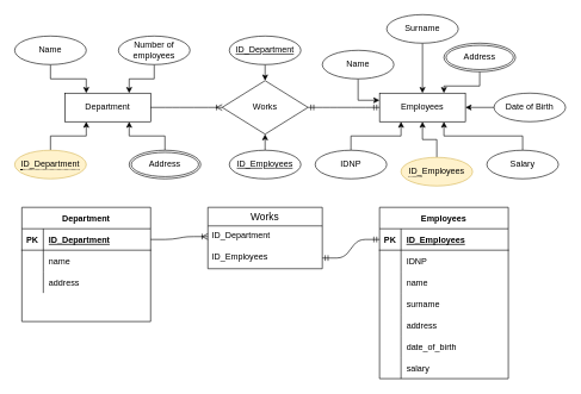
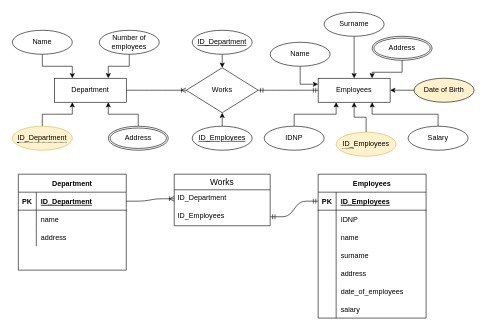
  <mxCell id="0" />
  <mxCell id="1" parent="0" />
  <mxCell id="2" value="Department" style="whiteSpace=wrap;html=1;align=center;" parent="1" vertex="1"><mxGeometry x="90" y="130" width="120" height="40" as="geometry" /></mxCell>
  <mxCell id="3" value="Employees" style="whiteSpace=wrap;html=1;align=center;" parent="1" vertex="1"><mxGeometry x="530" y="130" width="120" height="40" as="geometry" /></mxCell>
  <mxCell id="4" value="Works" style="shape=rhombus;perimeter=rhombusPerimeter;whiteSpace=wrap;html=1;align=center;" parent="1" vertex="1"><mxGeometry x="310" y="112.5" width="120" height="75" as="geometry" /></mxCell>
  <mxCell id="5" value="Employees" style="shape=table;startSize=30;container=1;collapsible=1;childLayout=tableLayout;fixedRows=1;rowLines=0;fontStyle=1;align=center;resizeLast=1;" parent="1" vertex="1"><mxGeometry x="530" y="290" width="180" height="240" as="geometry"><mxRectangle x="580" y="360" width="80" height="30" as="alternateBounds" /></mxGeometry></mxCell>
  <mxCell id="6" value="" style="shape=partialRectangle;collapsible=0;dropTarget=0;pointerEvents=0;fillColor=none;top=0;left=0;bottom=1;right=0;points=[[0,0.5],[1,0.5]];portConstraint=eastwest;" parent="5" vertex="1"><mxGeometry y="30" width="180" height="30" as="geometry" /></mxCell>
  <mxCell id="7" value="PK" style="shape=partialRectangle;connectable=0;fillColor=none;top=0;left=0;bottom=0;right=0;fontStyle=1;overflow=hidden;" parent="6" vertex="1"><mxGeometry width="30" height="30" as="geometry" /></mxCell>
  <mxCell id="8" value="ID_Employees" style="shape=partialRectangle;connectable=0;fillColor=none;top=0;left=0;bottom=0;right=0;align=left;spacingLeft=6;fontStyle=5;overflow=hidden;" parent="6" vertex="1"><mxGeometry x="30" width="150" height="30" as="geometry" /></mxCell>
  <mxCell id="9" value="" style="shape=partialRectangle;collapsible=0;dropTarget=0;pointerEvents=0;fillColor=none;top=0;left=0;bottom=0;right=0;points=[[0,0.5],[1,0.5]];portConstraint=eastwest;" parent="5" vertex="1"><mxGeometry y="60" width="180" height="30" as="geometry" /></mxCell>
  <mxCell id="10" value="" style="shape=partialRectangle;connectable=0;fillColor=none;top=0;left=0;bottom=0;right=0;editable=1;overflow=hidden;" parent="9" vertex="1"><mxGeometry width="30" height="30" as="geometry" /></mxCell>
  <mxCell id="11" value="IDNP" style="shape=partialRectangle;connectable=0;fillColor=none;top=0;left=0;bottom=0;right=0;align=left;spacingLeft=6;overflow=hidden;" parent="9" vertex="1"><mxGeometry x="30" width="150" height="30" as="geometry" /></mxCell>
  <mxCell id="12" value="" style="shape=partialRectangle;collapsible=0;dropTarget=0;pointerEvents=0;fillColor=none;top=0;left=0;bottom=0;right=0;points=[[0,0.5],[1,0.5]];portConstraint=eastwest;" parent="5" vertex="1"><mxGeometry y="90" width="180" height="30" as="geometry" /></mxCell>
  <mxCell id="13" value="" style="shape=partialRectangle;connectable=0;fillColor=none;top=0;left=0;bottom=0;right=0;editable=1;overflow=hidden;" parent="12" vertex="1"><mxGeometry width="30" height="30" as="geometry" /></mxCell>
  <mxCell id="14" value="name" style="shape=partialRectangle;connectable=0;fillColor=none;top=0;left=0;bottom=0;right=0;align=left;spacingLeft=6;overflow=hidden;" parent="12" vertex="1"><mxGeometry x="30" width="150" height="30" as="geometry" /></mxCell>
  <mxCell id="15" value="" style="shape=partialRectangle;collapsible=0;dropTarget=0;pointerEvents=0;fillColor=none;top=0;left=0;bottom=0;right=0;points=[[0,0.5],[1,0.5]];portConstraint=eastwest;" parent="5" vertex="1"><mxGeometry y="120" width="180" height="30" as="geometry" /></mxCell>
  <mxCell id="16" value="" style="shape=partialRectangle;connectable=0;fillColor=none;top=0;left=0;bottom=0;right=0;editable=1;overflow=hidden;" parent="15" vertex="1"><mxGeometry width="30" height="30" as="geometry" /></mxCell>
  <mxCell id="17" value="surname" style="shape=partialRectangle;connectable=0;fillColor=none;top=0;left=0;bottom=0;right=0;align=left;spacingLeft=6;overflow=hidden;" parent="15" vertex="1"><mxGeometry x="30" width="150" height="30" as="geometry" /></mxCell>
  <mxCell id="18" value="" style="shape=partialRectangle;collapsible=0;dropTarget=0;pointerEvents=0;fillColor=none;top=0;left=0;bottom=0;right=0;points=[[0,0.5],[1,0.5]];portConstraint=eastwest;" parent="5" vertex="1"><mxGeometry y="150" width="180" height="30" as="geometry" /></mxCell>
  <mxCell id="19" value="" style="shape=partialRectangle;connectable=0;fillColor=none;top=0;left=0;bottom=0;right=0;editable=1;overflow=hidden;" parent="18" vertex="1"><mxGeometry width="30" height="30" as="geometry" /></mxCell>
  <mxCell id="20" value="address" style="shape=partialRectangle;connectable=0;fillColor=none;top=0;left=0;bottom=0;right=0;align=left;spacingLeft=6;overflow=hidden;" parent="18" vertex="1"><mxGeometry x="30" width="150" height="30" as="geometry" /></mxCell>
  <mxCell id="21" value="" style="shape=partialRectangle;collapsible=0;dropTarget=0;pointerEvents=0;fillColor=none;top=0;left=0;bottom=0;right=0;points=[[0,0.5],[1,0.5]];portConstraint=eastwest;" parent="5" vertex="1"><mxGeometry y="180" width="180" height="30" as="geometry" /></mxCell>
  <mxCell id="22" value="" style="shape=partialRectangle;connectable=0;fillColor=none;top=0;left=0;bottom=0;right=0;editable=1;overflow=hidden;" parent="21" vertex="1"><mxGeometry width="30" height="30" as="geometry" /></mxCell>
- <mxCell id="23" value="date_of_birth" style="shape=partialRectangle;connectable=0;fillColor=none;top=0;left=0;bottom=0;right=0;align=left;spacingLeft=6;overflow=hidden;" parent="21" vertex="1"><mxGeometry x="30" width="150" height="30" as="geometry" /></mxCell>
+ <mxCell id="23" value="date_of_employees" style="shape=partialRectangle;connectable=0;fillColor=none;top=0;left=0;bottom=0;right=0;align=left;spacingLeft=6;overflow=hidden;" parent="21" vertex="1"><mxGeometry x="30" width="150" height="30" as="geometry" /></mxCell>
  <mxCell id="24" value="" style="shape=partialRectangle;collapsible=0;dropTarget=0;pointerEvents=0;fillColor=none;top=0;left=0;bottom=0;right=0;points=[[0,0.5],[1,0.5]];portConstraint=eastwest;" parent="5" vertex="1"><mxGeometry y="210" width="180" height="30" as="geometry" /></mxCell>
  <mxCell id="25" value="" style="shape=partialRectangle;connectable=0;fillColor=none;top=0;left=0;bottom=0;right=0;editable=1;overflow=hidden;" parent="24" vertex="1"><mxGeometry width="30" height="30" as="geometry" /></mxCell>
  <mxCell id="26" value="salary" style="shape=partialRectangle;connectable=0;fillColor=none;top=0;left=0;bottom=0;right=0;align=left;spacingLeft=6;overflow=hidden;" parent="24" vertex="1"><mxGeometry x="30" width="150" height="30" as="geometry" /></mxCell>
  <mxCell id="27" value="Department" style="shape=table;startSize=30;container=1;collapsible=1;childLayout=tableLayout;fixedRows=1;rowLines=0;fontStyle=1;align=center;resizeLast=1;" parent="1" vertex="1"><mxGeometry x="30" y="290" width="180" height="160" as="geometry" /></mxCell>
  <mxCell id="28" value="" style="shape=partialRectangle;collapsible=0;dropTarget=0;pointerEvents=0;fillColor=none;top=0;left=0;bottom=1;right=0;points=[[0,0.5],[1,0.5]];portConstraint=eastwest;" parent="27" vertex="1"><mxGeometry y="30" width="180" height="30" as="geometry" /></mxCell>
  <mxCell id="29" value="PK" style="shape=partialRectangle;connectable=0;fillColor=none;top=0;left=0;bottom=0;right=0;fontStyle=1;overflow=hidden;" parent="28" vertex="1"><mxGeometry width="30" height="30" as="geometry" /></mxCell>
  <mxCell id="30" value="ID_Department" style="shape=partialRectangle;connectable=0;fillColor=none;top=0;left=0;bottom=0;right=0;align=left;spacingLeft=6;fontStyle=5;overflow=hidden;" parent="28" vertex="1"><mxGeometry x="30" width="150" height="30" as="geometry" /></mxCell>
  <mxCell id="31" value="" style="shape=partialRectangle;collapsible=0;dropTarget=0;pointerEvents=0;fillColor=none;top=0;left=0;bottom=0;right=0;points=[[0,0.5],[1,0.5]];portConstraint=eastwest;" parent="27" vertex="1"><mxGeometry y="60" width="180" height="30" as="geometry" /></mxCell>
  <mxCell id="32" value="" style="shape=partialRectangle;connectable=0;fillColor=none;top=0;left=0;bottom=0;right=0;editable=1;overflow=hidden;" parent="31" vertex="1"><mxGeometry width="30" height="30" as="geometry" /></mxCell>
  <mxCell id="33" value="name" style="shape=partialRectangle;connectable=0;fillColor=none;top=0;left=0;bottom=0;right=0;align=left;spacingLeft=6;overflow=hidden;" parent="31" vertex="1"><mxGeometry x="30" width="150" height="30" as="geometry" /></mxCell>
  <mxCell id="34" value="" style="shape=partialRectangle;collapsible=0;dropTarget=0;pointerEvents=0;fillColor=none;top=0;left=0;bottom=0;right=0;points=[[0,0.5],[1,0.5]];portConstraint=eastwest;" parent="27" vertex="1"><mxGeometry y="90" width="180" height="30" as="geometry" /></mxCell>
  <mxCell id="35" value="" style="shape=partialRectangle;connectable=0;fillColor=none;top=0;left=0;bottom=0;right=0;editable=1;overflow=hidden;" parent="34" vertex="1"><mxGeometry width="30" height="30" as="geometry" /></mxCell>
  <mxCell id="36" value="address" style="shape=partialRectangle;connectable=0;fillColor=none;top=0;left=0;bottom=0;right=0;align=left;spacingLeft=6;overflow=hidden;" parent="34" vertex="1"><mxGeometry x="30" width="150" height="30" as="geometry" /></mxCell>
  <mxCell id="37" value="" style="shape=partialRectangle;collapsible=0;dropTarget=0;pointerEvents=0;fillColor=none;top=0;left=0;bottom=0;right=0;points=[[0,0.5],[1,0.5]];portConstraint=eastwest;" parent="27" vertex="1"><mxGeometry y="120" width="180" height="30" as="geometry" /></mxCell>
  <mxCell id="38" value="" style="shape=partialRectangle;connectable=0;fillColor=none;top=0;left=0;bottom=0;right=0;editable=1;overflow=hidden;" parent="37" vertex="1"><mxGeometry width="30" height="30" as="geometry" /></mxCell>
  <mxCell id="39" value="Works" style="swimlane;fontStyle=0;childLayout=stackLayout;horizontal=1;startSize=26;horizontalStack=0;resizeParent=1;resizeParentMax=0;resizeLast=0;collapsible=1;marginBottom=0;align=center;fontSize=14;" parent="1" vertex="1"><mxGeometry x="290" y="290" width="160" height="86" as="geometry"><mxRectangle x="340" y="360" width="90" height="26" as="alternateBounds" /></mxGeometry></mxCell>
  <mxCell id="40" value="ID_Department" style="text;strokeColor=none;fillColor=none;spacingLeft=4;spacingRight=4;overflow=hidden;rotatable=0;points=[[0,0.5],[1,0.5]];portConstraint=eastwest;fontSize=12;" parent="39" vertex="1"><mxGeometry y="26" width="160" height="30" as="geometry" /></mxCell>
  <mxCell id="41" value="ID_Employees" style="text;strokeColor=none;fillColor=none;spacingLeft=4;spacingRight=4;overflow=hidden;rotatable=0;points=[[0,0.5],[1,0.5]];portConstraint=eastwest;fontSize=12;" parent="39" vertex="1"><mxGeometry y="56" width="160" height="30" as="geometry" /></mxCell>
  <mxCell id="42" value="" style="edgeStyle=entityRelationEdgeStyle;fontSize=12;html=1;endArrow=ERmandOne;startArrow=ERmandOne;" parent="1" source="41" target="6" edge="1"><mxGeometry width="100" height="100" relative="1" as="geometry"><mxPoint x="420" y="505" as="sourcePoint" /><mxPoint x="520" y="405" as="targetPoint" /></mxGeometry></mxCell>
  <mxCell id="43" value="" style="edgeStyle=entityRelationEdgeStyle;fontSize=12;html=1;endArrow=ERoneToMany;entryX=0;entryY=0.5;entryDx=0;entryDy=0;exitX=1;exitY=0.5;exitDx=0;exitDy=0;" parent="1" source="28" target="40" edge="1"><mxGeometry width="100" height="100" relative="1" as="geometry"><mxPoint x="180" y="535" as="sourcePoint" /><mxPoint x="280" y="435" as="targetPoint" /></mxGeometry></mxCell>
  <mxCell id="44" style="edgeStyle=orthogonalEdgeStyle;rounded=0;orthogonalLoop=1;jettySize=auto;html=1;exitX=0.5;exitY=1;exitDx=0;exitDy=0;entryX=0.25;entryY=0;entryDx=0;entryDy=0;" parent="1" source="45" target="2" edge="1"><mxGeometry relative="1" as="geometry" /></mxCell>
  <mxCell id="45" value="Name" style="ellipse;whiteSpace=wrap;html=1;align=center;" parent="1" vertex="1"><mxGeometry x="20" y="50" width="100" height="40" as="geometry" /></mxCell>
  <mxCell id="46" style="edgeStyle=orthogonalEdgeStyle;rounded=0;orthogonalLoop=1;jettySize=auto;html=1;exitX=0.5;exitY=1;exitDx=0;exitDy=0;entryX=0.75;entryY=0;entryDx=0;entryDy=0;" parent="1" source="47" target="2" edge="1"><mxGeometry relative="1" as="geometry" /></mxCell>
  <mxCell id="47" value="Number of employees" style="ellipse;whiteSpace=wrap;html=1;align=center;" parent="1" vertex="1"><mxGeometry x="165" y="50" width="100" height="40" as="geometry" /></mxCell>
  <mxCell id="48" style="edgeStyle=orthogonalEdgeStyle;rounded=0;orthogonalLoop=1;jettySize=auto;html=1;exitX=0.5;exitY=0;exitDx=0;exitDy=0;entryX=0.25;entryY=1;entryDx=0;entryDy=0;" parent="1" source="49" target="2" edge="1"><mxGeometry relative="1" as="geometry" /></mxCell>
  <mxCell id="49" value="&lt;span style=&quot;border-bottom: 1px dotted&quot;&gt;ID_Department&lt;/span&gt;" style="ellipse;whiteSpace=wrap;html=1;align=center;fillColor=#fff2cc;strokeColor=#d6b656;" parent="1" vertex="1"><mxGeometry x="20" y="210" width="100" height="40" as="geometry" /></mxCell>
  <mxCell id="50" style="edgeStyle=orthogonalEdgeStyle;rounded=0;orthogonalLoop=1;jettySize=auto;html=1;exitX=0.5;exitY=0;exitDx=0;exitDy=0;entryX=0.75;entryY=1;entryDx=0;entryDy=0;" parent="1" source="51" target="2" edge="1"><mxGeometry relative="1" as="geometry" /></mxCell>
  <mxCell id="51" value="Address" style="ellipse;shape=doubleEllipse;margin=3;whiteSpace=wrap;html=1;align=center;" parent="1" vertex="1"><mxGeometry x="180" y="210" width="100" height="40" as="geometry" /></mxCell>
  <mxCell id="52" value="" style="edgeStyle=entityRelationEdgeStyle;fontSize=12;html=1;endArrow=ERoneToMany;exitX=1;exitY=0.5;exitDx=0;exitDy=0;entryX=0;entryY=0.5;entryDx=0;entryDy=0;" parent="1" source="2" target="4" edge="1"><mxGeometry width="100" height="100" relative="1" as="geometry"><mxPoint x="220" y="240" as="sourcePoint" /><mxPoint x="320" y="140" as="targetPoint" /></mxGeometry></mxCell>
  <mxCell id="53" value="" style="edgeStyle=entityRelationEdgeStyle;fontSize=12;html=1;endArrow=ERmandOne;startArrow=ERmandOne;entryX=0;entryY=0.5;entryDx=0;entryDy=0;exitX=1;exitY=0.5;exitDx=0;exitDy=0;" parent="1" source="4" target="3" edge="1"><mxGeometry width="100" height="100" relative="1" as="geometry"><mxPoint x="460" y="250" as="sourcePoint" /><mxPoint x="560" y="150" as="targetPoint" /></mxGeometry></mxCell>
  <mxCell id="54" style="edgeStyle=orthogonalEdgeStyle;rounded=0;orthogonalLoop=1;jettySize=auto;html=1;exitX=0.5;exitY=1;exitDx=0;exitDy=0;entryX=0;entryY=0.25;entryDx=0;entryDy=0;" parent="1" source="55" target="3" edge="1"><mxGeometry relative="1" as="geometry" /></mxCell>
  <mxCell id="55" value="Name" style="ellipse;whiteSpace=wrap;html=1;align=center;" parent="1" vertex="1"><mxGeometry x="450" y="70" width="100" height="40" as="geometry" /></mxCell>
  <mxCell id="56" style="edgeStyle=orthogonalEdgeStyle;rounded=0;orthogonalLoop=1;jettySize=auto;html=1;exitX=0.5;exitY=1;exitDx=0;exitDy=0;entryX=0.5;entryY=0;entryDx=0;entryDy=0;" parent="1" source="57" target="3" edge="1"><mxGeometry relative="1" as="geometry" /></mxCell>
  <mxCell id="57" value="Surname" style="ellipse;whiteSpace=wrap;html=1;align=center;" parent="1" vertex="1"><mxGeometry x="540" y="20" width="100" height="40" as="geometry" /></mxCell>
  <mxCell id="58" style="edgeStyle=orthogonalEdgeStyle;rounded=0;orthogonalLoop=1;jettySize=auto;html=1;entryX=1;entryY=0.5;entryDx=0;entryDy=0;" parent="1" source="59" target="3" edge="1"><mxGeometry relative="1" as="geometry" /></mxCell>
- <mxCell id="59" value="Date of Birth" style="ellipse;whiteSpace=wrap;html=1;align=center;" parent="1" vertex="1"><mxGeometry x="690" y="130" width="100" height="40" as="geometry" /></mxCell>
+ <mxCell id="59" value="Date of Birth" style="ellipse;whiteSpace=wrap;html=1;align=center;fillColor=#fff2cc;" parent="1" vertex="1"><mxGeometry x="690" y="130" width="100" height="40" as="geometry" /></mxCell>
  <mxCell id="60" style="edgeStyle=orthogonalEdgeStyle;rounded=0;orthogonalLoop=1;jettySize=auto;html=1;entryX=0.75;entryY=0;entryDx=0;entryDy=0;" parent="1" source="61" target="3" edge="1"><mxGeometry relative="1" as="geometry" /></mxCell>
  <mxCell id="61" value="Address" style="ellipse;shape=doubleEllipse;margin=3;whiteSpace=wrap;html=1;align=center;" parent="1" vertex="1"><mxGeometry x="620" y="60" width="100" height="40" as="geometry" /></mxCell>
  <mxCell id="62" style="edgeStyle=orthogonalEdgeStyle;rounded=0;orthogonalLoop=1;jettySize=auto;html=1;entryX=0.25;entryY=1;entryDx=0;entryDy=0;" parent="1" source="63" target="3" edge="1"><mxGeometry relative="1" as="geometry" /></mxCell>
  <mxCell id="63" value="IDNP" style="ellipse;whiteSpace=wrap;html=1;align=center;" parent="1" vertex="1"><mxGeometry x="440" y="210" width="100" height="40" as="geometry" /></mxCell>
  <mxCell id="64" style="edgeStyle=orthogonalEdgeStyle;rounded=0;orthogonalLoop=1;jettySize=auto;html=1;exitX=0.5;exitY=0;exitDx=0;exitDy=0;entryX=0.75;entryY=1;entryDx=0;entryDy=0;" parent="1" source="65" target="3" edge="1"><mxGeometry relative="1" as="geometry" /></mxCell>
  <mxCell id="65" value="Salary" style="ellipse;whiteSpace=wrap;html=1;align=center;" parent="1" vertex="1"><mxGeometry x="680" y="210" width="100" height="40" as="geometry" /></mxCell>
  <mxCell id="66" style="edgeStyle=orthogonalEdgeStyle;rounded=0;orthogonalLoop=1;jettySize=auto;html=1;entryX=0.5;entryY=1;entryDx=0;entryDy=0;" parent="1" source="67" target="3" edge="1"><mxGeometry relative="1" as="geometry" /></mxCell>
  <mxCell id="67" value="&lt;span style=&quot;border-bottom: 1px dotted&quot;&gt;ID_&lt;/span&gt;Employees" style="ellipse;whiteSpace=wrap;html=1;align=center;fillColor=#fff2cc;strokeColor=#d6b656;" parent="1" vertex="1"><mxGeometry x="560" y="220" width="100" height="40" as="geometry" /></mxCell>
  <mxCell id="68" style="edgeStyle=orthogonalEdgeStyle;rounded=0;orthogonalLoop=1;jettySize=auto;html=1;exitX=0.5;exitY=1;exitDx=0;exitDy=0;entryX=0.5;entryY=0;entryDx=0;entryDy=0;" edge="1" parent="1" source="69" target="4"><mxGeometry relative="1" as="geometry" /></mxCell>
  <mxCell id="69" value="&lt;span style=&quot;text-align: left&quot;&gt;ID_Department&lt;/span&gt;" style="ellipse;whiteSpace=wrap;html=1;align=center;fontStyle=4;" vertex="1" parent="1"><mxGeometry x="320" y="50" width="100" height="40" as="geometry" /></mxCell>
  <mxCell id="70" style="edgeStyle=orthogonalEdgeStyle;rounded=0;orthogonalLoop=1;jettySize=auto;html=1;exitX=0.5;exitY=0;exitDx=0;exitDy=0;entryX=0.5;entryY=1;entryDx=0;entryDy=0;" edge="1" parent="1" source="71" target="4"><mxGeometry relative="1" as="geometry" /></mxCell>
  <mxCell id="71" value="&lt;span style=&quot;text-align: left&quot;&gt;ID_Employees&lt;/span&gt;" style="ellipse;whiteSpace=wrap;html=1;align=center;fontStyle=4;" vertex="1" parent="1"><mxGeometry x="320" y="210" width="100" height="40" as="geometry" /></mxCell>
